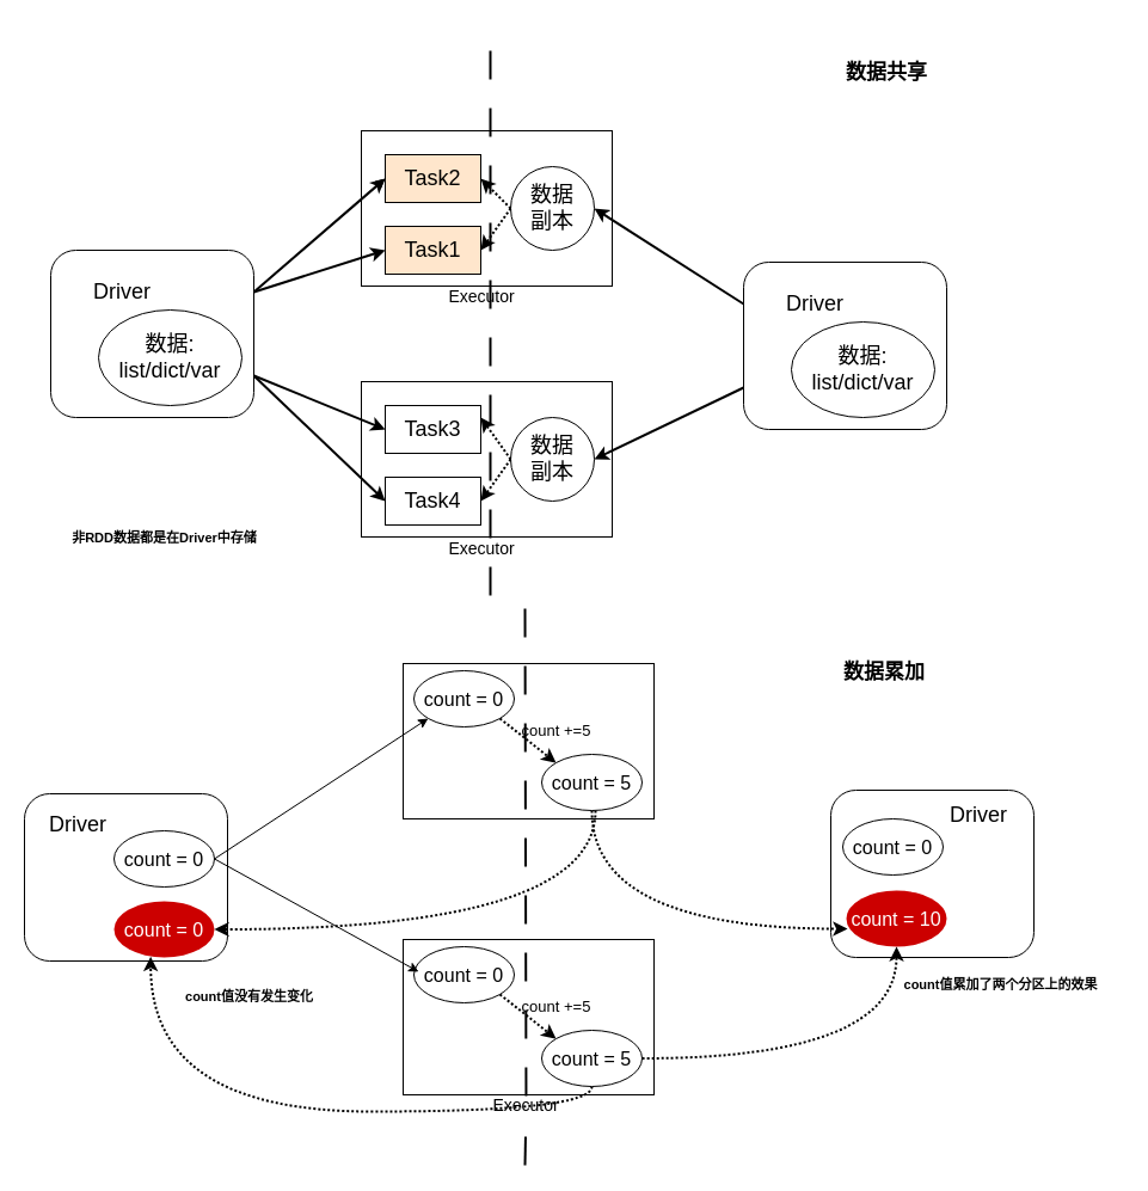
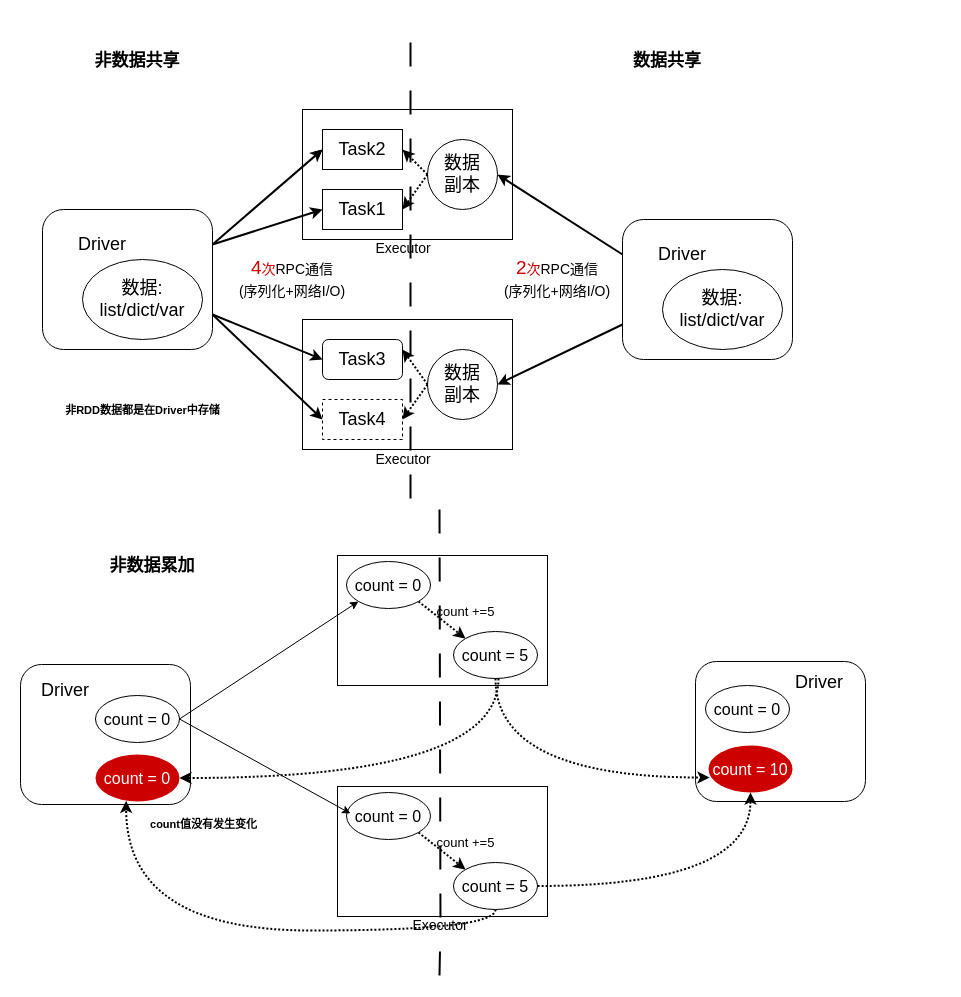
  <mxCell id="0" />
  <mxCell id="1" parent="0" />
  <mxCell id="2" value="" style="rounded=1;whiteSpace=wrap;html=1;" parent="1" vertex="1"><mxGeometry x="42" y="209" width="170" height="140" as="geometry" /></mxCell>
  <mxCell id="3" value="" style="rounded=0;whiteSpace=wrap;html=1;" parent="1" vertex="1"><mxGeometry x="302" y="109" width="210" height="130" as="geometry" /></mxCell>
  <mxCell id="4" value="" style="rounded=0;whiteSpace=wrap;html=1;" parent="1" vertex="1"><mxGeometry x="302" y="319" width="210" height="130" as="geometry" /></mxCell>
  <mxCell id="5" value="&lt;font style=&quot;font-size: 18px;&quot;&gt;Driver&lt;/font&gt;" style="text;html=1;strokeColor=none;fillColor=none;align=center;verticalAlign=middle;whiteSpace=wrap;rounded=0;" parent="1" vertex="1"><mxGeometry x="72" y="229" width="60" height="30" as="geometry" /></mxCell>
- <mxCell id="6" value="Task2" style="rounded=0;whiteSpace=wrap;html=1;fontSize=18;fillColor=#ffe6cc;" parent="1" vertex="1"><mxGeometry x="322" y="129" width="80" height="40" as="geometry" /></mxCell>
- <mxCell id="7" value="Task3" style="rounded=0;whiteSpace=wrap;html=1;fontSize=18;" parent="1" vertex="1"><mxGeometry x="322" y="339" width="80" height="40" as="geometry" /></mxCell>
+ <mxCell id="6" value="Task2" style="rounded=0;whiteSpace=wrap;html=1;fontSize=18;" parent="1" vertex="1"><mxGeometry x="322" y="129" width="80" height="40" as="geometry" /></mxCell>
+ <mxCell id="7" value="Task3" style="whiteSpace=wrap;html=1;fontSize=18;rounded=1;" parent="1" vertex="1"><mxGeometry x="322" y="339" width="80" height="40" as="geometry" /></mxCell>
  <mxCell id="8" value="数据&lt;br&gt;副本" style="ellipse;whiteSpace=wrap;html=1;aspect=fixed;fontSize=18;" parent="1" vertex="1"><mxGeometry x="427" y="139" width="70" height="70" as="geometry" /></mxCell>
- <mxCell id="9" value="Task1" style="rounded=0;whiteSpace=wrap;html=1;fontSize=18;fillColor=#ffe6cc;" parent="1" vertex="1"><mxGeometry x="322" y="189" width="80" height="40" as="geometry" /></mxCell>
- <mxCell id="10" value="Task4" style="rounded=0;whiteSpace=wrap;html=1;fontSize=18;" parent="1" vertex="1"><mxGeometry x="322" y="399" width="80" height="40" as="geometry" /></mxCell>
+ <mxCell id="9" value="Task1" style="rounded=0;whiteSpace=wrap;html=1;fontSize=18;" parent="1" vertex="1"><mxGeometry x="322" y="189" width="80" height="40" as="geometry" /></mxCell>
+ <mxCell id="10" value="Task4" style="rounded=0;whiteSpace=wrap;html=1;fontSize=18;dashed=1;" parent="1" vertex="1"><mxGeometry x="322" y="399" width="80" height="40" as="geometry" /></mxCell>
  <mxCell id="11" value="数据:&lt;br&gt;list/dict/var" style="ellipse;whiteSpace=wrap;html=1;fontSize=18;" parent="1" vertex="1"><mxGeometry x="82" y="259" width="120" height="80" as="geometry" /></mxCell>
  <mxCell id="12" value="" style="rounded=1;whiteSpace=wrap;html=1;" parent="1" vertex="1"><mxGeometry x="622" y="219" width="170" height="140" as="geometry" /></mxCell>
  <mxCell id="13" value="&lt;font style=&quot;font-size: 18px;&quot;&gt;Driver&lt;/font&gt;" style="text;html=1;strokeColor=none;fillColor=none;align=center;verticalAlign=middle;whiteSpace=wrap;rounded=0;" parent="1" vertex="1"><mxGeometry x="652" y="239" width="60" height="30" as="geometry" /></mxCell>
  <mxCell id="14" value="数据:&lt;br&gt;list/dict/var" style="ellipse;whiteSpace=wrap;html=1;fontSize=18;" parent="1" vertex="1"><mxGeometry x="662" y="269" width="120" height="80" as="geometry" /></mxCell>
  <mxCell id="15" value="" style="endArrow=classic;html=1;rounded=0;fontSize=18;exitX=1;exitY=0.25;exitDx=0;exitDy=0;" parent="1" source="2" edge="1"><mxGeometry width="50" height="50" relative="1" as="geometry"><mxPoint x="272" y="199" as="sourcePoint" /><mxPoint x="322" y="149" as="targetPoint" /></mxGeometry></mxCell>
  <mxCell id="16" value="" style="endArrow=classic;html=1;rounded=0;fontSize=18;exitX=1;exitY=0.25;exitDx=0;exitDy=0;entryX=0;entryY=0.5;entryDx=0;entryDy=0;strokeWidth=2;" parent="1" source="2" target="9" edge="1"><mxGeometry width="50" height="50" relative="1" as="geometry"><mxPoint x="212" y="269" as="sourcePoint" /><mxPoint x="262" y="219" as="targetPoint" /></mxGeometry></mxCell>
  <mxCell id="17" value="" style="endArrow=classic;html=1;rounded=0;fontSize=18;exitX=1;exitY=0.25;exitDx=0;exitDy=0;strokeWidth=2;" parent="1" edge="1"><mxGeometry width="50" height="50" relative="1" as="geometry"><mxPoint x="212" y="244" as="sourcePoint" /><mxPoint x="322" y="149" as="targetPoint" /></mxGeometry></mxCell>
  <mxCell id="18" value="" style="endArrow=classic;html=1;rounded=0;strokeWidth=2;fontSize=18;exitX=1;exitY=0.75;exitDx=0;exitDy=0;entryX=0;entryY=0.5;entryDx=0;entryDy=0;" parent="1" source="2" target="7" edge="1"><mxGeometry width="50" height="50" relative="1" as="geometry"><mxPoint x="212" y="379" as="sourcePoint" /><mxPoint x="262" y="329" as="targetPoint" /></mxGeometry></mxCell>
  <mxCell id="19" value="" style="endArrow=classic;html=1;rounded=0;strokeWidth=2;fontSize=18;exitX=1;exitY=0.75;exitDx=0;exitDy=0;entryX=0;entryY=0.5;entryDx=0;entryDy=0;" parent="1" source="2" target="10" edge="1"><mxGeometry width="50" height="50" relative="1" as="geometry"><mxPoint x="212" y="519" as="sourcePoint" /><mxPoint x="262" y="469" as="targetPoint" /></mxGeometry></mxCell>
  <mxCell id="20" value="数据&lt;br style=&quot;border-color: var(--border-color);&quot;&gt;副本" style="ellipse;whiteSpace=wrap;html=1;aspect=fixed;fontSize=18;" parent="1" vertex="1"><mxGeometry x="427" y="349" width="70" height="70" as="geometry" /></mxCell>
  <mxCell id="21" value="" style="endArrow=classic;html=1;rounded=0;strokeWidth=2;fontSize=18;exitX=0;exitY=0.25;exitDx=0;exitDy=0;entryX=1;entryY=0.5;entryDx=0;entryDy=0;" parent="1" source="12" target="8" edge="1"><mxGeometry width="50" height="50" relative="1" as="geometry"><mxPoint x="642" y="199" as="sourcePoint" /><mxPoint x="692" y="149" as="targetPoint" /></mxGeometry></mxCell>
  <mxCell id="22" value="" style="endArrow=classic;html=1;rounded=0;strokeWidth=2;fontSize=18;exitX=0;exitY=0.75;exitDx=0;exitDy=0;entryX=1;entryY=0.5;entryDx=0;entryDy=0;" parent="1" source="12" target="20" edge="1"><mxGeometry width="50" height="50" relative="1" as="geometry"><mxPoint x="762" y="509" as="sourcePoint" /><mxPoint x="812" y="459" as="targetPoint" /></mxGeometry></mxCell>
+ <mxCell id="23" value="&lt;font color=&quot;#cc0000&quot; style=&quot;font-size: 19px;&quot;&gt;4&lt;/font&gt;&lt;font style=&quot;font-size: 14px;&quot;&gt;&lt;font color=&quot;#cc0000&quot;&gt;次&lt;/font&gt;RPC通信&lt;br&gt;(序列化+网络I/O)&lt;br&gt;&lt;/font&gt;" style="text;html=1;strokeColor=none;fillColor=none;align=center;verticalAlign=middle;whiteSpace=wrap;rounded=0;fontSize=18;" parent="1" vertex="1"><mxGeometry x="232" y="249" width="120" height="60" as="geometry" /></mxCell>
+ <mxCell id="24" value="&lt;font color=&quot;#cc0000&quot; style=&quot;font-size: 19px;&quot;&gt;2&lt;/font&gt;&lt;font style=&quot;font-size: 14px;&quot;&gt;&lt;font color=&quot;#cc0000&quot;&gt;次&lt;/font&gt;RPC通信&lt;br&gt;(序列化+网络I/O)&lt;br&gt;&lt;/font&gt;" style="text;html=1;strokeColor=none;fillColor=none;align=center;verticalAlign=middle;whiteSpace=wrap;rounded=0;fontSize=18;" parent="1" vertex="1"><mxGeometry x="497" y="249" width="120" height="60" as="geometry" /></mxCell>
  <mxCell id="25" value="" style="endArrow=classic;html=1;rounded=0;strokeWidth=2;fontSize=19;fontColor=#CC0000;exitX=0;exitY=0.5;exitDx=0;exitDy=0;entryX=1;entryY=0.5;entryDx=0;entryDy=0;dashed=1;dashPattern=1 1;" parent="1" source="8" target="9" edge="1"><mxGeometry width="50" height="50" relative="1" as="geometry"><mxPoint x="415" y="113" as="sourcePoint" /><mxPoint x="465" y="63" as="targetPoint" /></mxGeometry></mxCell>
  <mxCell id="26" value="" style="endArrow=classic;html=1;rounded=0;strokeWidth=2;fontSize=19;fontColor=#CC0000;exitX=0;exitY=0.5;exitDx=0;exitDy=0;entryX=1;entryY=0.5;entryDx=0;entryDy=0;dashed=1;dashPattern=1 1;" parent="1" source="8" target="6" edge="1"><mxGeometry width="50" height="50" relative="1" as="geometry"><mxPoint x="485" y="87" as="sourcePoint" /><mxPoint x="535" y="37" as="targetPoint" /></mxGeometry></mxCell>
  <mxCell id="27" value="" style="endArrow=classic;html=1;rounded=0;dashed=1;dashPattern=1 1;strokeWidth=2;fontSize=19;fontColor=#CC0000;exitX=0;exitY=0.5;exitDx=0;exitDy=0;entryX=1;entryY=0.25;entryDx=0;entryDy=0;" parent="1" source="20" target="7" edge="1"><mxGeometry width="50" height="50" relative="1" as="geometry"><mxPoint x="415" y="325" as="sourcePoint" /><mxPoint x="465" y="275" as="targetPoint" /></mxGeometry></mxCell>
  <mxCell id="28" value="" style="endArrow=classic;html=1;rounded=0;dashed=1;dashPattern=1 1;strokeWidth=2;fontSize=19;fontColor=#CC0000;exitX=0;exitY=0.5;exitDx=0;exitDy=0;entryX=1;entryY=0.5;entryDx=0;entryDy=0;" parent="1" source="20" target="10" edge="1"><mxGeometry width="50" height="50" relative="1" as="geometry"><mxPoint x="513" y="563" as="sourcePoint" /><mxPoint x="563" y="513" as="targetPoint" /></mxGeometry></mxCell>
  <mxCell id="29" value="&lt;font style=&quot;font-size: 14px;&quot; color=&quot;#000000&quot;&gt;Executor&lt;/font&gt;" style="text;html=1;strokeColor=none;fillColor=none;align=center;verticalAlign=middle;whiteSpace=wrap;rounded=0;fontSize=19;fontColor=#CC0000;" parent="1" vertex="1"><mxGeometry x="373" y="232" width="60" height="30" as="geometry" /></mxCell>
  <mxCell id="30" value="&lt;font style=&quot;font-size: 14px;&quot; color=&quot;#000000&quot;&gt;Executor&lt;/font&gt;" style="text;html=1;strokeColor=none;fillColor=none;align=center;verticalAlign=middle;whiteSpace=wrap;rounded=0;fontSize=19;fontColor=#CC0000;" parent="1" vertex="1"><mxGeometry x="373" y="443" width="60" height="30" as="geometry" /></mxCell>
- <mxCell id="31" value="&lt;b&gt;非RDD数据都是在Driver中存储&lt;/b&gt;" style="text;html=1;strokeColor=none;fillColor=none;align=center;verticalAlign=middle;whiteSpace=wrap;rounded=0;fontSize=11;fontColor=#000000;" parent="1" vertex="1"><mxGeometry x="35.5" y="435" width="203" height="30" as="geometry" /></mxCell>
+ <mxCell id="31" value="&lt;b&gt;非RDD数据都是在Driver中存储&lt;/b&gt;" style="text;html=1;strokeColor=none;fillColor=none;align=center;verticalAlign=middle;whiteSpace=wrap;rounded=0;fontSize=11;fontColor=#000000;" parent="1" vertex="1"><mxGeometry x="40.5" y="395" width="203" height="30" as="geometry" /></mxCell>
  <mxCell id="32" value="" style="endArrow=none;dashed=1;html=1;dashPattern=12 12;strokeWidth=2;rounded=0;fontSize=11;fontColor=#808080;" parent="1" edge="1"><mxGeometry width="50" height="50" relative="1" as="geometry"><mxPoint x="410" y="498" as="sourcePoint" /><mxPoint x="410" y="20" as="targetPoint" /></mxGeometry></mxCell>
- <mxCell id="34" value="&lt;b&gt;&lt;font style=&quot;font-size: 17px;&quot;&gt;数据共享&lt;/font&gt;&lt;/b&gt;" style="text;html=1;strokeColor=none;fillColor=none;align=center;verticalAlign=middle;whiteSpace=wrap;rounded=0;fontSize=11;fontColor=#000000;" parent="1" vertex="1"><mxGeometry x="697" y="46" width="90" height="30" as="geometry" /></mxCell>
+ <mxCell id="33" value="&lt;b&gt;&lt;font style=&quot;font-size: 17px;&quot;&gt;非数据共享&lt;/font&gt;&lt;/b&gt;" style="text;html=1;strokeColor=none;fillColor=none;align=center;verticalAlign=middle;whiteSpace=wrap;rounded=0;fontSize=11;fontColor=#000000;" parent="1" vertex="1"><mxGeometry x="92" y="46" width="90" height="30" as="geometry" /></mxCell>
+ <mxCell id="34" value="&lt;b&gt;&lt;font style=&quot;font-size: 17px;&quot;&gt;数据共享&lt;/font&gt;&lt;/b&gt;" style="text;html=1;strokeColor=none;fillColor=none;align=center;verticalAlign=middle;whiteSpace=wrap;rounded=0;fontSize=11;fontColor=#000000;" parent="1" vertex="1"><mxGeometry x="622" y="46" width="90" height="30" as="geometry" /></mxCell>
  <mxCell id="35" value="" style="rounded=1;whiteSpace=wrap;html=1;" vertex="1" parent="1"><mxGeometry x="20" y="664" width="170" height="140" as="geometry" /></mxCell>
  <mxCell id="36" value="&lt;font style=&quot;font-size: 18px;&quot;&gt;Driver&lt;/font&gt;" style="text;html=1;strokeColor=none;fillColor=none;align=center;verticalAlign=middle;whiteSpace=wrap;rounded=0;" vertex="1" parent="1"><mxGeometry x="35" y="675" width="60" height="30" as="geometry" /></mxCell>
  <mxCell id="37" value="count = 0" style="ellipse;whiteSpace=wrap;html=1;fontSize=16;" vertex="1" parent="1"><mxGeometry x="95" y="695" width="84" height="47" as="geometry" /></mxCell>
  <mxCell id="38" value="&lt;font color=&quot;#ffffff&quot;&gt;count = 0&lt;/font&gt;" style="ellipse;whiteSpace=wrap;html=1;fontSize=16;strokeColor=none;fillColor=#CC0000;" vertex="1" parent="1"><mxGeometry x="95" y="754" width="84" height="47" as="geometry" /></mxCell>
  <mxCell id="39" value="" style="rounded=0;whiteSpace=wrap;html=1;" vertex="1" parent="1"><mxGeometry x="337" y="555" width="210" height="130" as="geometry" /></mxCell>
  <mxCell id="40" style="rounded=0;orthogonalLoop=1;jettySize=auto;html=1;exitX=1;exitY=1;exitDx=0;exitDy=0;entryX=0;entryY=0;entryDx=0;entryDy=0;fontSize=16;dashed=1;dashPattern=1 1;strokeWidth=2;" edge="1" parent="1" source="41" target="43"><mxGeometry relative="1" as="geometry" /></mxCell>
  <mxCell id="41" value="count = 0" style="ellipse;whiteSpace=wrap;html=1;fontSize=16;" vertex="1" parent="1"><mxGeometry x="346" y="561" width="84" height="47" as="geometry" /></mxCell>
  <mxCell id="42" style="edgeStyle=orthogonalEdgeStyle;curved=1;rounded=0;orthogonalLoop=1;jettySize=auto;html=1;entryX=1;entryY=0.5;entryDx=0;entryDy=0;dashed=1;dashPattern=1 1;strokeWidth=2;fontSize=13;" edge="1" parent="1" source="43" target="38"><mxGeometry relative="1" as="geometry"><Array as="points"><mxPoint x="498" y="778" /></Array></mxGeometry></mxCell>
  <mxCell id="43" value="count = 5" style="ellipse;whiteSpace=wrap;html=1;fontSize=16;" vertex="1" parent="1"><mxGeometry x="453" y="631" width="84" height="47" as="geometry" /></mxCell>
  <mxCell id="44" value="" style="endArrow=classic;html=1;rounded=0;fontSize=16;exitX=1;exitY=0.5;exitDx=0;exitDy=0;entryX=0;entryY=1;entryDx=0;entryDy=0;" edge="1" parent="1" source="37" target="41"><mxGeometry width="50" height="50" relative="1" as="geometry"><mxPoint x="214" y="737" as="sourcePoint" /><mxPoint x="264" y="687" as="targetPoint" /></mxGeometry></mxCell>
  <mxCell id="45" value="count +=5" style="text;html=1;strokeColor=none;fillColor=none;align=center;verticalAlign=middle;whiteSpace=wrap;rounded=0;fontSize=13;" vertex="1" parent="1"><mxGeometry x="422" y="596" width="87" height="30" as="geometry" /></mxCell>
  <mxCell id="46" value="" style="rounded=0;whiteSpace=wrap;html=1;" vertex="1" parent="1"><mxGeometry x="337" y="786" width="210" height="130" as="geometry" /></mxCell>
  <mxCell id="47" style="rounded=0;orthogonalLoop=1;jettySize=auto;html=1;exitX=1;exitY=1;exitDx=0;exitDy=0;entryX=0;entryY=0;entryDx=0;entryDy=0;fontSize=16;dashed=1;dashPattern=1 1;strokeWidth=2;" edge="1" source="48" target="50" parent="1"><mxGeometry relative="1" as="geometry" /></mxCell>
  <mxCell id="48" value="count = 0" style="ellipse;whiteSpace=wrap;html=1;fontSize=16;" vertex="1" parent="1"><mxGeometry x="346" y="792" width="84" height="47" as="geometry" /></mxCell>
  <mxCell id="49" style="edgeStyle=orthogonalEdgeStyle;rounded=0;orthogonalLoop=1;jettySize=auto;html=1;entryX=0.365;entryY=0.986;entryDx=0;entryDy=0;entryPerimeter=0;dashed=1;dashPattern=1 1;strokeWidth=2;fontSize=13;curved=1;" edge="1" parent="1" source="50" target="38"><mxGeometry relative="1" as="geometry"><Array as="points"><mxPoint x="495" y="930" /><mxPoint x="126" y="930" /></Array></mxGeometry></mxCell>
  <mxCell id="50" value="count = 5" style="ellipse;whiteSpace=wrap;html=1;fontSize=16;" vertex="1" parent="1"><mxGeometry x="453" y="862" width="84" height="47" as="geometry" /></mxCell>
  <mxCell id="51" value="count +=5" style="text;html=1;strokeColor=none;fillColor=none;align=center;verticalAlign=middle;whiteSpace=wrap;rounded=0;fontSize=13;" vertex="1" parent="1"><mxGeometry x="422" y="827" width="87" height="30" as="geometry" /></mxCell>
  <mxCell id="52" value="" style="endArrow=classic;html=1;rounded=0;fontSize=16;exitX=1;exitY=0.5;exitDx=0;exitDy=0;" edge="1" parent="1" source="37"><mxGeometry width="50" height="50" relative="1" as="geometry"><mxPoint x="278" y="758" as="sourcePoint" /><mxPoint x="350" y="813" as="targetPoint" /></mxGeometry></mxCell>
  <mxCell id="53" value="" style="rounded=1;whiteSpace=wrap;html=1;" vertex="1" parent="1"><mxGeometry x="695" y="661" width="170" height="140" as="geometry" /></mxCell>
  <mxCell id="54" value="&lt;font style=&quot;font-size: 18px;&quot;&gt;Driver&lt;/font&gt;" style="text;html=1;strokeColor=none;fillColor=none;align=center;verticalAlign=middle;whiteSpace=wrap;rounded=0;" vertex="1" parent="1"><mxGeometry x="789" y="667" width="60" height="30" as="geometry" /></mxCell>
  <mxCell id="55" value="count = 0" style="ellipse;whiteSpace=wrap;html=1;fontSize=16;" vertex="1" parent="1"><mxGeometry x="705" y="685" width="84" height="47" as="geometry" /></mxCell>
  <mxCell id="56" value="&lt;font color=&quot;#ffffff&quot;&gt;count = 10&lt;/font&gt;" style="ellipse;whiteSpace=wrap;html=1;fontSize=16;strokeColor=none;fillColor=#CC0000;" vertex="1" parent="1"><mxGeometry x="708" y="745" width="84" height="47" as="geometry" /></mxCell>
  <mxCell id="57" style="edgeStyle=orthogonalEdgeStyle;curved=1;rounded=0;orthogonalLoop=1;jettySize=auto;html=1;exitX=0.5;exitY=1;exitDx=0;exitDy=0;entryX=0.012;entryY=0.681;entryDx=0;entryDy=0;entryPerimeter=0;dashed=1;dashPattern=1 1;strokeWidth=2;fontSize=13;fontColor=#FFFFFF;" edge="1" parent="1" source="43" target="56"><mxGeometry relative="1" as="geometry" /></mxCell>
  <mxCell id="58" style="edgeStyle=orthogonalEdgeStyle;curved=1;rounded=0;orthogonalLoop=1;jettySize=auto;html=1;exitX=1;exitY=0.5;exitDx=0;exitDy=0;entryX=0.5;entryY=1;entryDx=0;entryDy=0;dashed=1;dashPattern=1 1;strokeWidth=2;fontSize=13;fontColor=#FFFFFF;" edge="1" parent="1" source="50" target="56"><mxGeometry relative="1" as="geometry" /></mxCell>
  <mxCell id="59" value="" style="endArrow=none;dashed=1;html=1;dashPattern=12 12;strokeWidth=2;rounded=0;fontSize=11;fontColor=#808080;startArrow=none;" edge="1" parent="1"><mxGeometry width="50" height="50" relative="1" as="geometry"><mxPoint x="439.965" y="917" as="sourcePoint" /><mxPoint x="439" y="505" as="targetPoint" /></mxGeometry></mxCell>
- <mxCell id="60" value="&lt;b&gt;&lt;font style=&quot;font-size: 17px;&quot;&gt;数据累加&lt;/font&gt;&lt;/b&gt;" style="text;html=1;strokeColor=none;fillColor=none;align=center;verticalAlign=middle;whiteSpace=wrap;rounded=0;fontSize=11;fontColor=#000000;" vertex="1" parent="1"><mxGeometry x="695" y="548" width="90" height="30" as="geometry" /></mxCell>
- <mxCell id="62" value="&lt;b&gt;count值没有发生变化&lt;/b&gt;" style="text;html=1;strokeColor=none;fillColor=none;align=center;verticalAlign=middle;whiteSpace=wrap;rounded=0;fontSize=11;fontColor=#000000;" vertex="1" parent="1"><mxGeometry x="107" y="819" width="203" height="30" as="geometry" /></mxCell>
- <mxCell id="63" value="&lt;b&gt;count值累加了两个分区上的效果&lt;/b&gt;" style="text;html=1;strokeColor=none;fillColor=none;align=center;verticalAlign=middle;whiteSpace=wrap;rounded=0;fontSize=11;fontColor=#000000;" vertex="1" parent="1"><mxGeometry x="736" y="809" width="203" height="30" as="geometry" /></mxCell>
+ <mxCell id="61" value="&lt;b&gt;&lt;font style=&quot;font-size: 17px;&quot;&gt;非数据累加&lt;/font&gt;&lt;/b&gt;" style="text;html=1;strokeColor=none;fillColor=none;align=center;verticalAlign=middle;whiteSpace=wrap;rounded=0;fontSize=11;fontColor=#000000;" vertex="1" parent="1"><mxGeometry x="107" y="551" width="90" height="30" as="geometry" /></mxCell>
+ <mxCell id="62" value="&lt;b&gt;count值没有发生变化&lt;/b&gt;" style="text;html=1;strokeColor=none;fillColor=none;align=center;verticalAlign=middle;whiteSpace=wrap;rounded=0;fontSize=11;fontColor=#000000;" vertex="1" parent="1"><mxGeometry x="102" y="809" width="203" height="30" as="geometry" /></mxCell>
  <mxCell id="64" value="" style="endArrow=none;dashed=1;html=1;dashPattern=12 12;strokeWidth=2;rounded=0;fontSize=11;fontColor=#808080;" edge="1" parent="1" target="65"><mxGeometry width="50" height="50" relative="1" as="geometry"><mxPoint x="439" y="975" as="sourcePoint" /><mxPoint x="439" y="497" as="targetPoint" /></mxGeometry></mxCell>
  <mxCell id="65" value="&lt;font style=&quot;font-size: 14px;&quot; color=&quot;#000000&quot;&gt;Executor&lt;/font&gt;" style="text;html=1;strokeColor=none;fillColor=none;align=center;verticalAlign=middle;whiteSpace=wrap;rounded=0;fontSize=19;fontColor=#CC0000;" vertex="1" parent="1"><mxGeometry x="410" y="909" width="60" height="30" as="geometry" /></mxCell>
